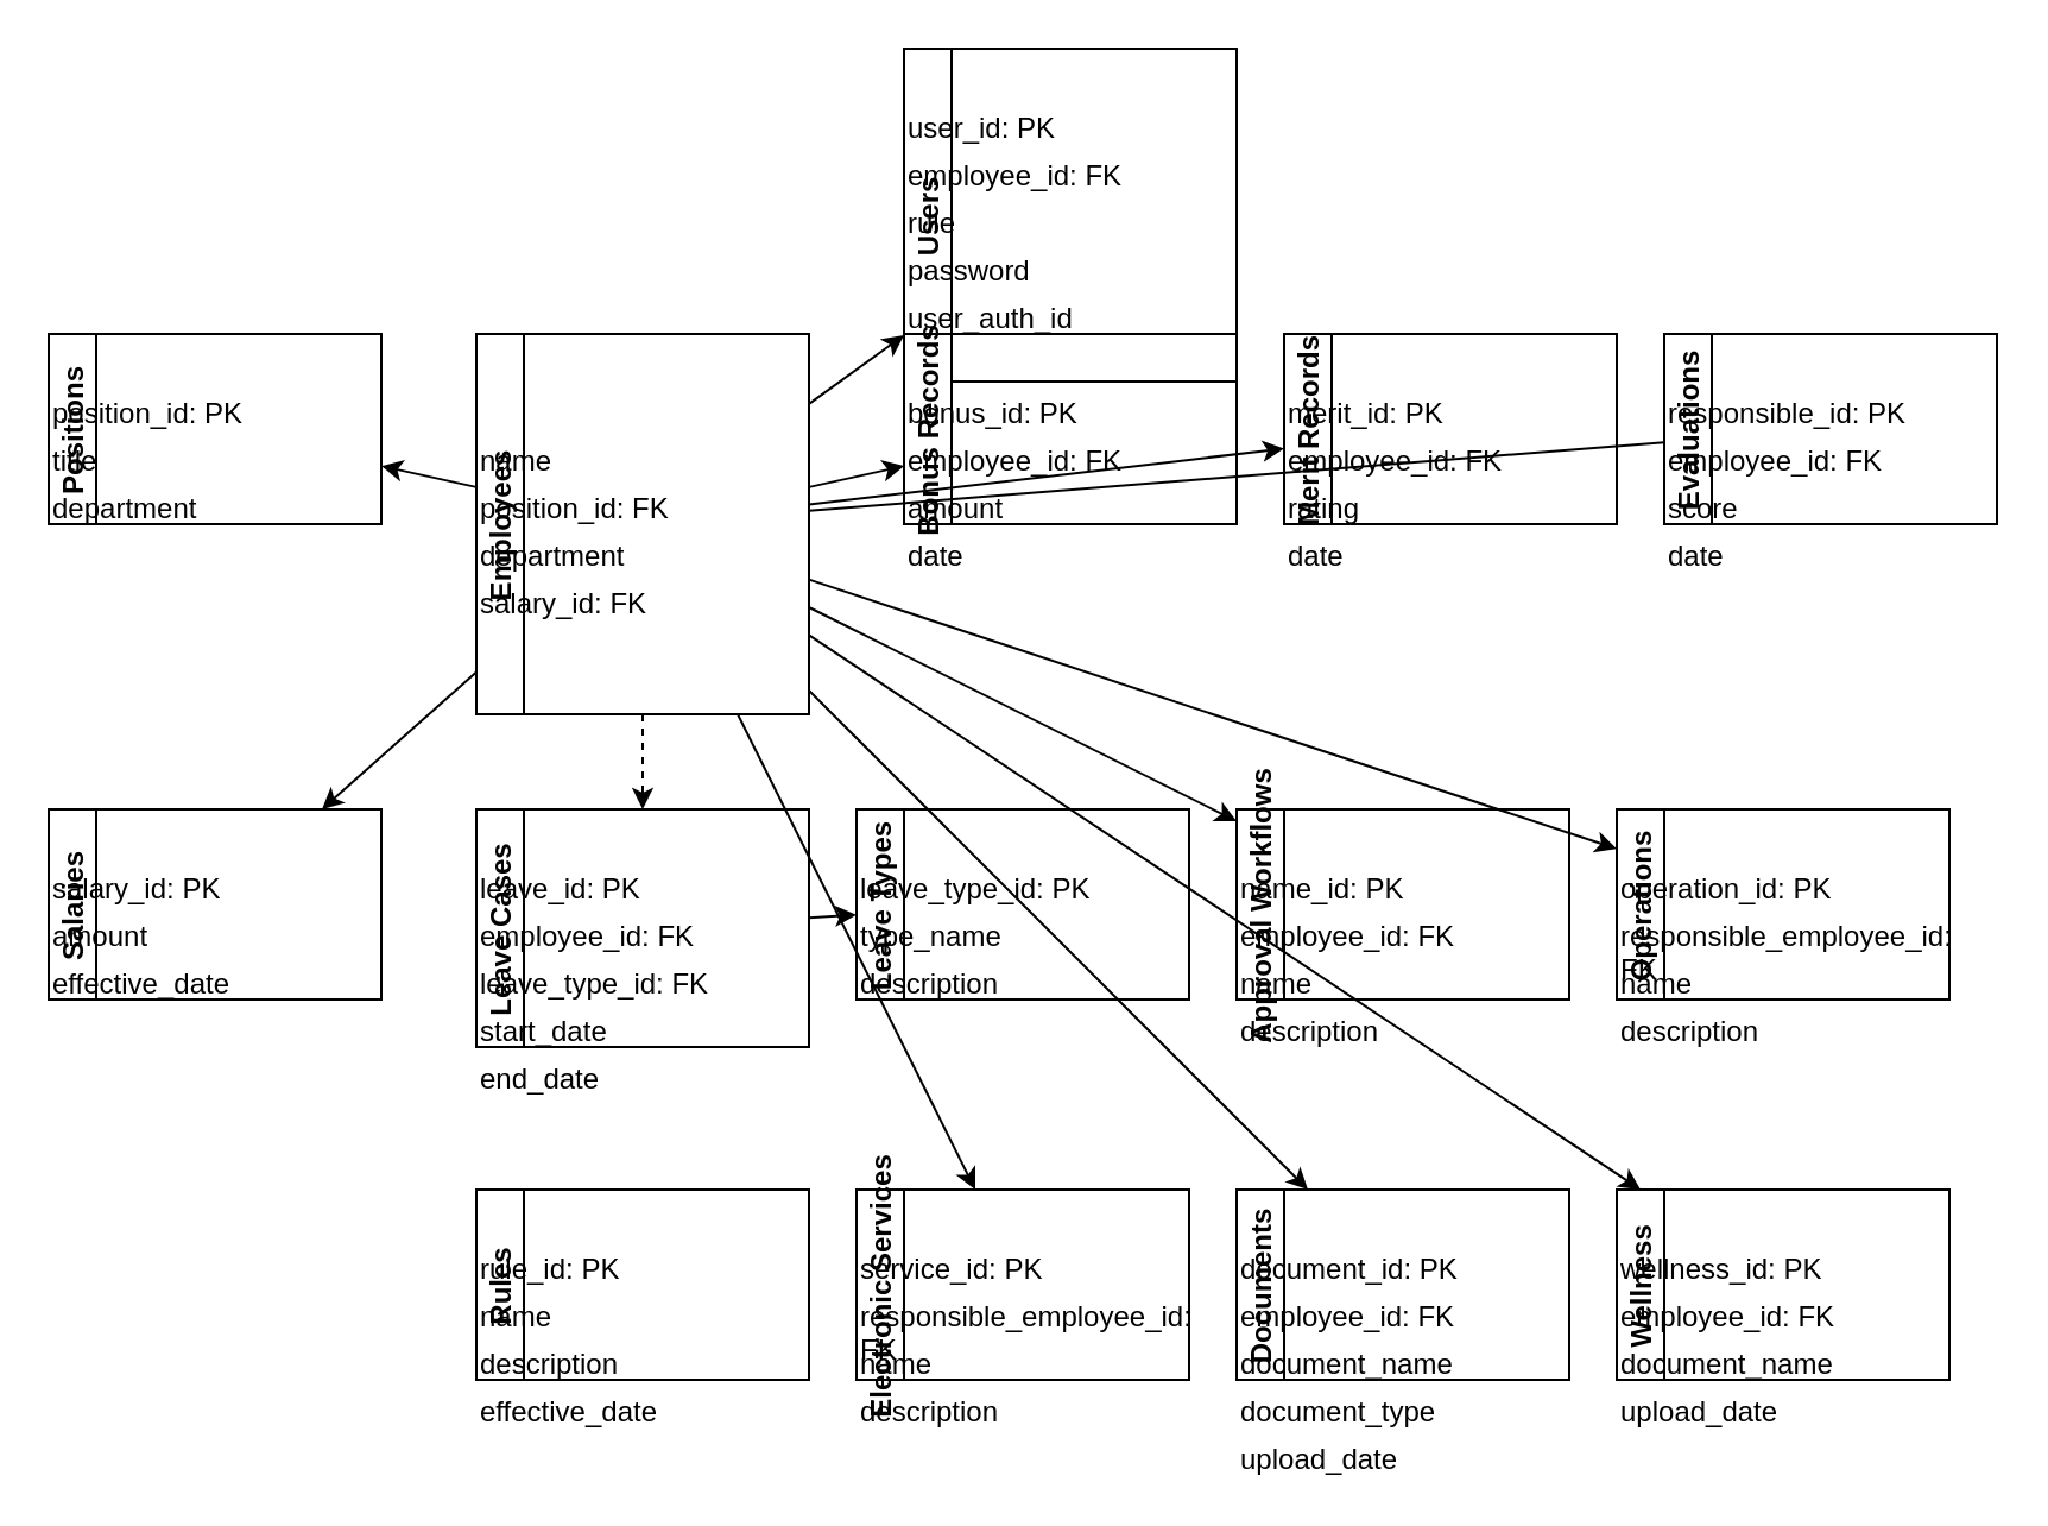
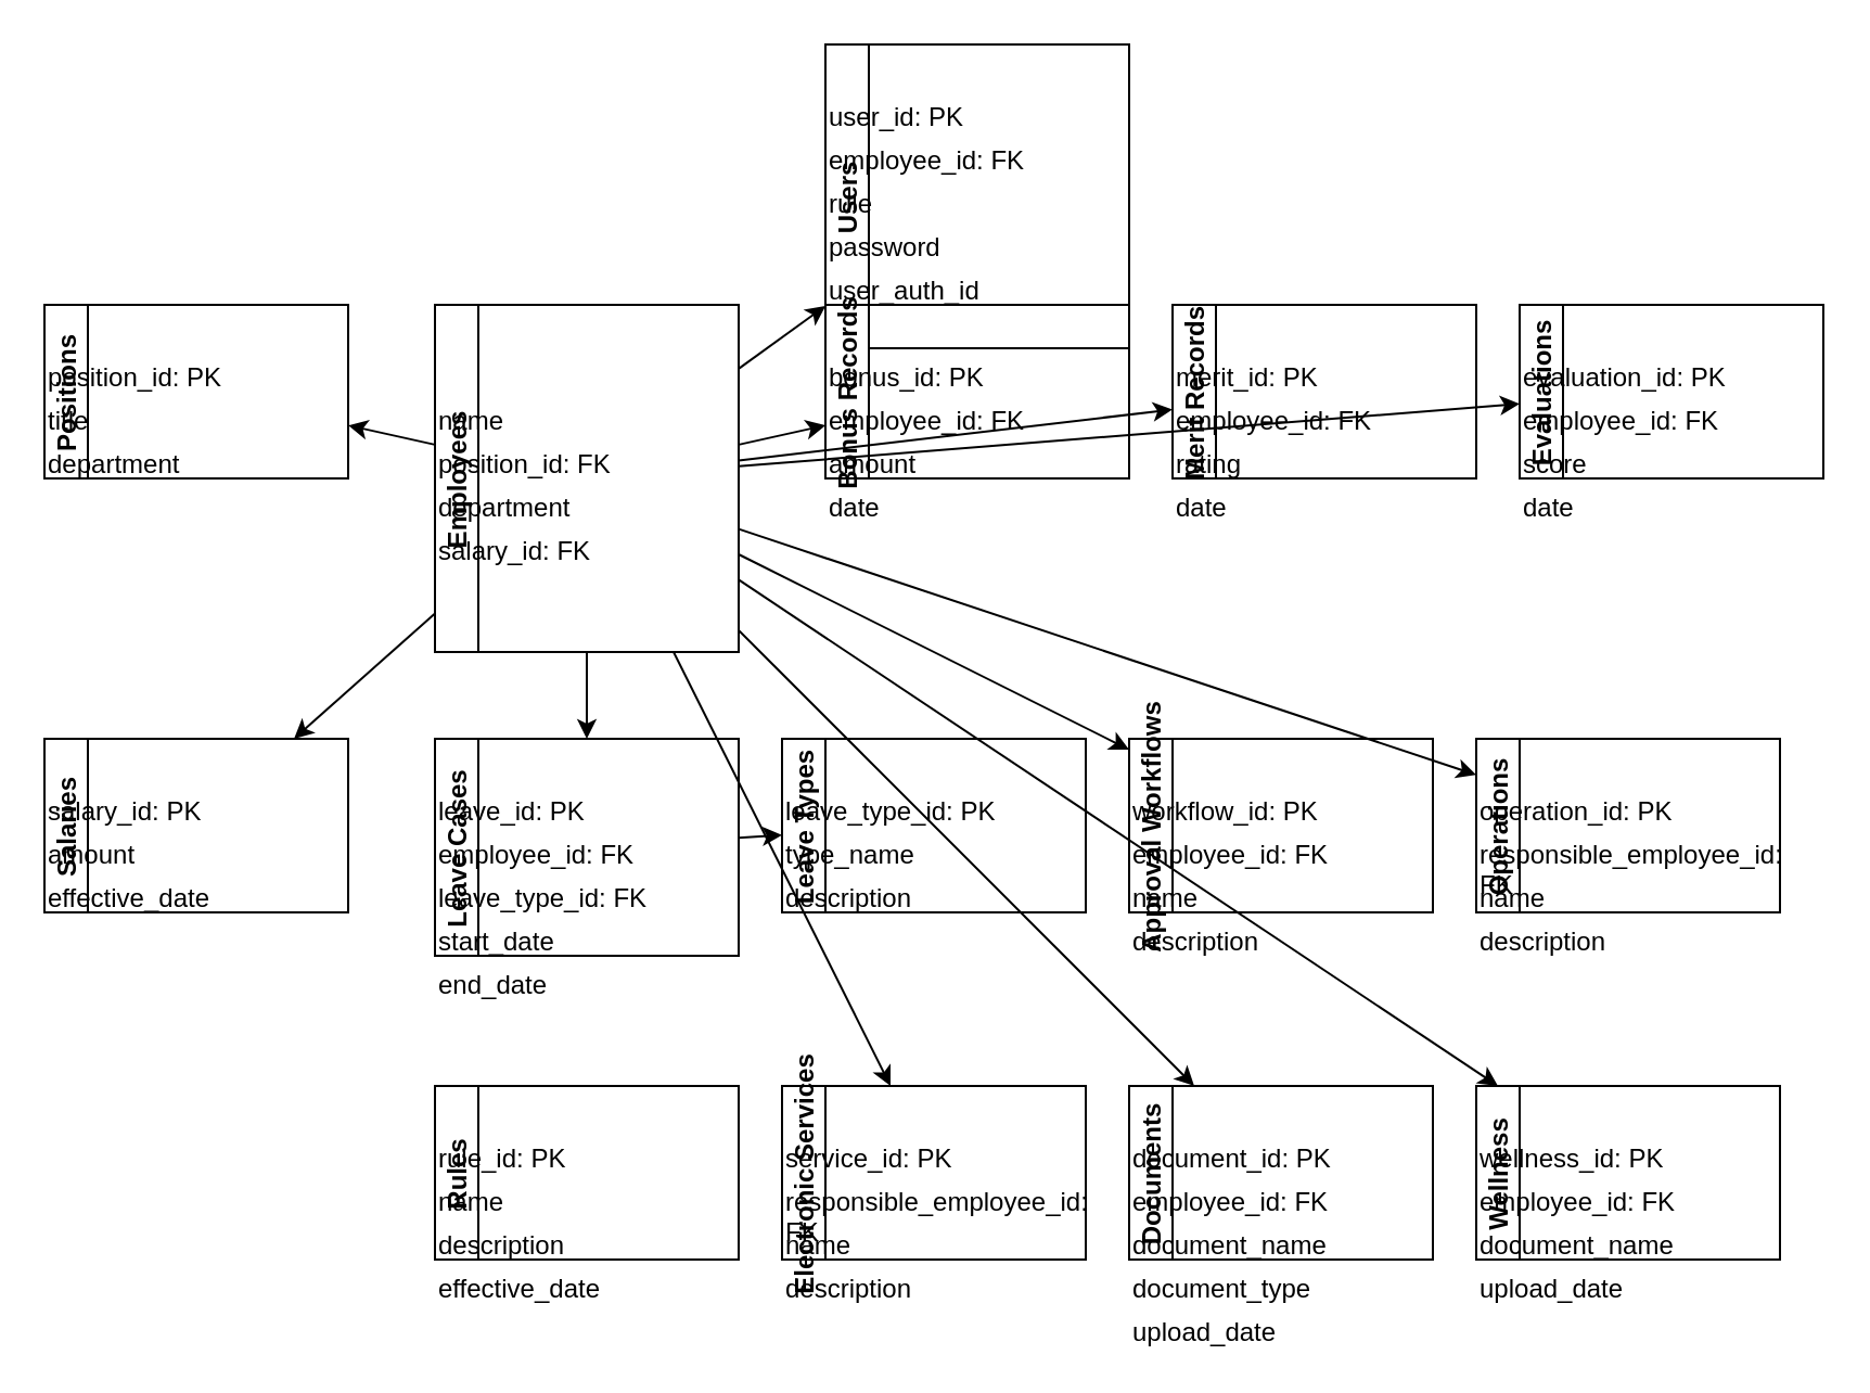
  <mxCell id="0" />
  <mxCell id="1" parent="0" />
  <mxCell id="2" value="Employees" style="swimlane;horizontal=0;startSize=20;" vertex="1" parent="1"><mxGeometry x="200" y="140" width="140" height="160" as="geometry"><mxRectangle x="260" y="160" width="40" height="90" as="alternateBounds" /></mxGeometry></mxCell>
  <mxCell id="3" value="name" style="text;html=1;whiteSpace=wrap;" vertex="1" parent="2"><mxGeometry y="40" width="140" height="20" as="geometry" /></mxCell>
  <mxCell id="4" value="position_id: FK" style="text;html=1;whiteSpace=wrap;" vertex="1" parent="2"><mxGeometry y="60" width="140" height="20" as="geometry" /></mxCell>
  <mxCell id="5" value="department" style="text;html=1;whiteSpace=wrap;" vertex="1" parent="2"><mxGeometry y="80" width="140" height="20" as="geometry" /></mxCell>
  <mxCell id="6" value="salary_id: FK" style="text;html=1;whiteSpace=wrap;" vertex="1" parent="2"><mxGeometry y="100" width="140" height="20" as="geometry" /></mxCell>
  <mxCell id="7" value="Users" style="swimlane;horizontal=0;startSize=20;" vertex="1" parent="1"><mxGeometry x="380" y="20" width="140" height="140" as="geometry" /></mxCell>
  <mxCell id="8" value="user_id: PK" style="text;html=1;whiteSpace=wrap;" vertex="1" parent="7"><mxGeometry y="20" width="140" height="20" as="geometry" /></mxCell>
  <mxCell id="9" value="employee_id: FK" style="text;html=1;whiteSpace=wrap;" vertex="1" parent="7"><mxGeometry y="40" width="140" height="20" as="geometry" /></mxCell>
  <mxCell id="10" value="rule" style="text;html=1;whiteSpace=wrap;" vertex="1" parent="7"><mxGeometry y="60" width="140" height="20" as="geometry" /></mxCell>
  <mxCell id="11" value="password" style="text;html=1;whiteSpace=wrap;" vertex="1" parent="7"><mxGeometry y="80" width="140" height="20" as="geometry" /></mxCell>
  <mxCell id="12" value="user_auth_id" style="text;html=1;whiteSpace=wrap;" vertex="1" parent="7"><mxGeometry y="100" width="140" height="20" as="geometry" /></mxCell>
  <mxCell id="13" value="Positions" style="swimlane;horizontal=0;startSize=20;" vertex="1" parent="1"><mxGeometry x="20" y="140" width="140" height="80" as="geometry" /></mxCell>
  <mxCell id="14" value="position_id: PK" style="text;html=1;whiteSpace=wrap;" vertex="1" parent="13"><mxGeometry y="20" width="140" height="20" as="geometry" /></mxCell>
  <mxCell id="15" value="title" style="text;html=1;whiteSpace=wrap;" vertex="1" parent="13"><mxGeometry y="40" width="140" height="20" as="geometry" /></mxCell>
  <mxCell id="16" value="department" style="text;html=1;whiteSpace=wrap;" vertex="1" parent="13"><mxGeometry y="60" width="140" height="20" as="geometry" /></mxCell>
  <mxCell id="17" value="Salaries" style="swimlane;horizontal=0;startSize=20;" vertex="1" parent="1"><mxGeometry x="20" y="340" width="140" height="80" as="geometry" /></mxCell>
  <mxCell id="18" value="salary_id: PK" style="text;html=1;whiteSpace=wrap;" vertex="1" parent="17"><mxGeometry y="20" width="140" height="20" as="geometry" /></mxCell>
  <mxCell id="19" value="amount" style="text;html=1;whiteSpace=wrap;" vertex="1" parent="17"><mxGeometry y="40" width="140" height="20" as="geometry" /></mxCell>
  <mxCell id="20" value="effective_date" style="text;html=1;whiteSpace=wrap;" vertex="1" parent="17"><mxGeometry y="60" width="140" height="20" as="geometry" /></mxCell>
  <mxCell id="21" value="Bonus Records" style="swimlane;horizontal=0;startSize=20;" vertex="1" parent="1"><mxGeometry x="380" y="140" width="140" height="80" as="geometry" /></mxCell>
  <mxCell id="22" value="bonus_id: PK" style="text;html=1;whiteSpace=wrap;" vertex="1" parent="21"><mxGeometry y="20" width="140" height="20" as="geometry" /></mxCell>
  <mxCell id="23" value="employee_id: FK" style="text;html=1;whiteSpace=wrap;" vertex="1" parent="21"><mxGeometry y="40" width="140" height="20" as="geometry" /></mxCell>
  <mxCell id="24" value="amount" style="text;html=1;whiteSpace=wrap;" vertex="1" parent="21"><mxGeometry y="60" width="140" height="20" as="geometry" /></mxCell>
  <mxCell id="25" value="date" style="text;html=1;whiteSpace=wrap;" vertex="1" parent="21"><mxGeometry y="80" width="140" height="20" as="geometry" /></mxCell>
  <mxCell id="26" value="Merit Records" style="swimlane;horizontal=0;startSize=20;" vertex="1" parent="1"><mxGeometry x="540" y="140" width="140" height="80" as="geometry" /></mxCell>
  <mxCell id="27" value="merit_id: PK" style="text;html=1;whiteSpace=wrap;" vertex="1" parent="26"><mxGeometry y="20" width="140" height="20" as="geometry" /></mxCell>
  <mxCell id="28" value="employee_id: FK" style="text;html=1;whiteSpace=wrap;" vertex="1" parent="26"><mxGeometry y="40" width="140" height="20" as="geometry" /></mxCell>
  <mxCell id="29" value="rating" style="text;html=1;whiteSpace=wrap;" vertex="1" parent="26"><mxGeometry y="60" width="140" height="20" as="geometry" /></mxCell>
  <mxCell id="30" value="date" style="text;html=1;whiteSpace=wrap;" vertex="1" parent="26"><mxGeometry y="80" width="140" height="20" as="geometry" /></mxCell>
  <mxCell id="31" value="Evaluations" style="swimlane;horizontal=0;startSize=20;" vertex="1" parent="1"><mxGeometry x="700" y="140" width="140" height="80" as="geometry" /></mxCell>
- <mxCell id="32" value="responsible_id: PK" style="text;html=1;whiteSpace=wrap;" vertex="1" parent="31"><mxGeometry y="20" width="140" height="20" as="geometry" /></mxCell>
+ <mxCell id="32" value="evaluation_id: PK" style="text;html=1;whiteSpace=wrap;" vertex="1" parent="31"><mxGeometry y="20" width="140" height="20" as="geometry" /></mxCell>
  <mxCell id="33" value="employee_id: FK" style="text;html=1;whiteSpace=wrap;" vertex="1" parent="31"><mxGeometry y="40" width="140" height="20" as="geometry" /></mxCell>
  <mxCell id="34" value="score" style="text;html=1;whiteSpace=wrap;" vertex="1" parent="31"><mxGeometry y="60" width="140" height="20" as="geometry" /></mxCell>
  <mxCell id="35" value="date" style="text;html=1;whiteSpace=wrap;" vertex="1" parent="31"><mxGeometry y="80" width="140" height="20" as="geometry" /></mxCell>
  <mxCell id="36" value="Leave Cases" style="swimlane;horizontal=0;startSize=20;" vertex="1" parent="1"><mxGeometry x="200" y="340" width="140" height="100" as="geometry" /></mxCell>
  <mxCell id="37" value="leave_id: PK" style="text;html=1;whiteSpace=wrap;" vertex="1" parent="36"><mxGeometry y="20" width="140" height="20" as="geometry" /></mxCell>
  <mxCell id="38" value="employee_id: FK" style="text;html=1;whiteSpace=wrap;" vertex="1" parent="36"><mxGeometry y="40" width="140" height="20" as="geometry" /></mxCell>
  <mxCell id="39" value="leave_type_id: FK" style="text;html=1;whiteSpace=wrap;" vertex="1" parent="36"><mxGeometry y="60" width="140" height="20" as="geometry" /></mxCell>
  <mxCell id="40" value="start_date" style="text;html=1;whiteSpace=wrap;" vertex="1" parent="36"><mxGeometry y="80" width="140" height="20" as="geometry" /></mxCell>
  <mxCell id="41" value="end_date" style="text;html=1;whiteSpace=wrap;" vertex="1" parent="36"><mxGeometry y="100" width="140" height="20" as="geometry" /></mxCell>
  <mxCell id="42" value="Leave Types" style="swimlane;horizontal=0;startSize=20;" vertex="1" parent="1"><mxGeometry x="360" y="340" width="140" height="80" as="geometry" /></mxCell>
  <mxCell id="43" value="leave_type_id: PK" style="text;html=1;whiteSpace=wrap;" vertex="1" parent="42"><mxGeometry y="20" width="140" height="20" as="geometry" /></mxCell>
  <mxCell id="44" value="type_name" style="text;html=1;whiteSpace=wrap;" vertex="1" parent="42"><mxGeometry y="40" width="140" height="20" as="geometry" /></mxCell>
  <mxCell id="45" value="description" style="text;html=1;whiteSpace=wrap;" vertex="1" parent="42"><mxGeometry y="60" width="140" height="20" as="geometry" /></mxCell>
  <mxCell id="46" value="Approval Workflows" style="swimlane;horizontal=0;startSize=20;" vertex="1" parent="1"><mxGeometry x="520" y="340" width="140" height="80" as="geometry" /></mxCell>
- <mxCell id="47" value="name_id: PK" style="text;html=1;whiteSpace=wrap;" vertex="1" parent="46"><mxGeometry y="20" width="140" height="20" as="geometry" /></mxCell>
+ <mxCell id="47" value="workflow_id: PK" style="text;html=1;whiteSpace=wrap;" vertex="1" parent="46"><mxGeometry y="20" width="140" height="20" as="geometry" /></mxCell>
  <mxCell id="48" value="employee_id: FK" style="text;html=1;whiteSpace=wrap;" vertex="1" parent="46"><mxGeometry y="40" width="140" height="20" as="geometry" /></mxCell>
  <mxCell id="49" value="name" style="text;html=1;whiteSpace=wrap;" vertex="1" parent="46"><mxGeometry y="60" width="140" height="20" as="geometry" /></mxCell>
  <mxCell id="50" value="description" style="text;html=1;whiteSpace=wrap;" vertex="1" parent="46"><mxGeometry y="80" width="140" height="20" as="geometry" /></mxCell>
  <mxCell id="51" value="Operations" style="swimlane;horizontal=0;startSize=20;" vertex="1" parent="1"><mxGeometry x="680" y="340" width="140" height="80" as="geometry" /></mxCell>
  <mxCell id="52" value="operation_id: PK" style="text;html=1;whiteSpace=wrap;" vertex="1" parent="51"><mxGeometry y="20" width="140" height="20" as="geometry" /></mxCell>
  <mxCell id="53" value="responsible_employee_id: FK" style="text;html=1;whiteSpace=wrap;" vertex="1" parent="51"><mxGeometry y="40" width="140" height="20" as="geometry" /></mxCell>
  <mxCell id="54" value="name" style="text;html=1;whiteSpace=wrap;" vertex="1" parent="51"><mxGeometry y="60" width="140" height="20" as="geometry" /></mxCell>
  <mxCell id="55" value="description" style="text;html=1;whiteSpace=wrap;" vertex="1" parent="51"><mxGeometry y="80" width="140" height="20" as="geometry" /></mxCell>
  <mxCell id="56" value="Rules" style="swimlane;horizontal=0;startSize=20;" vertex="1" parent="1"><mxGeometry x="200" y="500" width="140" height="80" as="geometry" /></mxCell>
  <mxCell id="57" value="rule_id: PK" style="text;html=1;whiteSpace=wrap;" vertex="1" parent="56"><mxGeometry y="20" width="140" height="20" as="geometry" /></mxCell>
  <mxCell id="58" value="name" style="text;html=1;whiteSpace=wrap;" vertex="1" parent="56"><mxGeometry y="40" width="140" height="20" as="geometry" /></mxCell>
  <mxCell id="59" value="description" style="text;html=1;whiteSpace=wrap;" vertex="1" parent="56"><mxGeometry y="60" width="140" height="20" as="geometry" /></mxCell>
  <mxCell id="60" value="effective_date" style="text;html=1;whiteSpace=wrap;" vertex="1" parent="56"><mxGeometry y="80" width="140" height="20" as="geometry" /></mxCell>
  <mxCell id="61" value="Electronic Services" style="swimlane;horizontal=0;startSize=20;" vertex="1" parent="1"><mxGeometry x="360" y="500" width="140" height="80" as="geometry" /></mxCell>
  <mxCell id="62" value="service_id: PK" style="text;html=1;whiteSpace=wrap;" vertex="1" parent="61"><mxGeometry y="20" width="140" height="20" as="geometry" /></mxCell>
  <mxCell id="63" value="responsible_employee_id: FK" style="text;html=1;whiteSpace=wrap;" vertex="1" parent="61"><mxGeometry y="40" width="140" height="20" as="geometry" /></mxCell>
  <mxCell id="64" value="name" style="text;html=1;whiteSpace=wrap;" vertex="1" parent="61"><mxGeometry y="60" width="140" height="20" as="geometry" /></mxCell>
  <mxCell id="65" value="description" style="text;html=1;whiteSpace=wrap;" vertex="1" parent="61"><mxGeometry y="80" width="140" height="20" as="geometry" /></mxCell>
  <mxCell id="66" value="Documents" style="swimlane;horizontal=0;startSize=20;" vertex="1" parent="1"><mxGeometry x="520" y="500" width="140" height="80" as="geometry" /></mxCell>
  <mxCell id="67" value="document_id: PK" style="text;html=1;whiteSpace=wrap;" vertex="1" parent="66"><mxGeometry y="20" width="140" height="20" as="geometry" /></mxCell>
  <mxCell id="68" value="employee_id: FK" style="text;html=1;whiteSpace=wrap;" vertex="1" parent="66"><mxGeometry y="40" width="140" height="20" as="geometry" /></mxCell>
  <mxCell id="69" value="document_name" style="text;html=1;whiteSpace=wrap;" vertex="1" parent="66"><mxGeometry y="60" width="140" height="20" as="geometry" /></mxCell>
  <mxCell id="70" value="document_type" style="text;html=1;whiteSpace=wrap;" vertex="1" parent="66"><mxGeometry y="80" width="140" height="20" as="geometry" /></mxCell>
  <mxCell id="71" value="upload_date" style="text;html=1;whiteSpace=wrap;" vertex="1" parent="66"><mxGeometry y="100" width="140" height="20" as="geometry" /></mxCell>
  <mxCell id="72" value="Wellness" style="swimlane;horizontal=0;startSize=20;" vertex="1" parent="1"><mxGeometry x="680" y="500" width="140" height="80" as="geometry" /></mxCell>
  <mxCell id="73" value="wellness_id: PK" style="text;html=1;whiteSpace=wrap;" vertex="1" parent="72"><mxGeometry y="20" width="140" height="20" as="geometry" /></mxCell>
  <mxCell id="74" value="employee_id: FK" style="text;html=1;whiteSpace=wrap;" vertex="1" parent="72"><mxGeometry y="40" width="140" height="20" as="geometry" /></mxCell>
  <mxCell id="75" value="document_name" style="text;html=1;whiteSpace=wrap;" vertex="1" parent="72"><mxGeometry y="60" width="140" height="20" as="geometry" /></mxCell>
  <mxCell id="76" value="upload_date" style="text;html=1;whiteSpace=wrap;" vertex="1" parent="72"><mxGeometry y="80" width="140" height="20" as="geometry" /></mxCell>
  <mxCell id="77" edge="1" parent="1" source="2" target="7"><mxGeometry relative="1" as="geometry" /></mxCell>
  <mxCell id="78" edge="1" parent="1" source="2" target="21"><mxGeometry relative="1" as="geometry" /></mxCell>
  <mxCell id="79" edge="1" parent="1" source="2" target="26"><mxGeometry relative="1" as="geometry" /></mxCell>
- <mxCell id="80" edge="1" parent="1" source="2" target="31" style="endArrow=none;"><mxGeometry relative="1" as="geometry" /></mxCell>
- <mxCell id="81" edge="1" parent="1" source="2" target="36" style="dashed=1;"><mxGeometry relative="1" as="geometry" /></mxCell>
+ <mxCell id="80" edge="1" parent="1" source="2" target="31"><mxGeometry relative="1" as="geometry" /></mxCell>
+ <mxCell id="81" edge="1" parent="1" source="2" target="36"><mxGeometry relative="1" as="geometry" /></mxCell>
  <mxCell id="82" edge="1" parent="1" source="36" target="42"><mxGeometry relative="1" as="geometry" /></mxCell>
  <mxCell id="83" edge="1" parent="1" source="2" target="46"><mxGeometry relative="1" as="geometry" /></mxCell>
  <mxCell id="84" edge="1" parent="1" source="2" target="51"><mxGeometry relative="1" as="geometry" /></mxCell>
  <mxCell id="85" edge="1" parent="1" source="2" target="61"><mxGeometry relative="1" as="geometry" /></mxCell>
  <mxCell id="86" edge="1" parent="1" source="2" target="66"><mxGeometry relative="1" as="geometry" /></mxCell>
  <mxCell id="87" edge="1" parent="1" source="2" target="72"><mxGeometry relative="1" as="geometry" /></mxCell>
  <mxCell id="88" edge="1" parent="1" source="2" target="17"><mxGeometry relative="1" as="geometry" /></mxCell>
  <mxCell id="89" edge="1" parent="1" source="2" target="13"><mxGeometry relative="1" as="geometry" /></mxCell>
